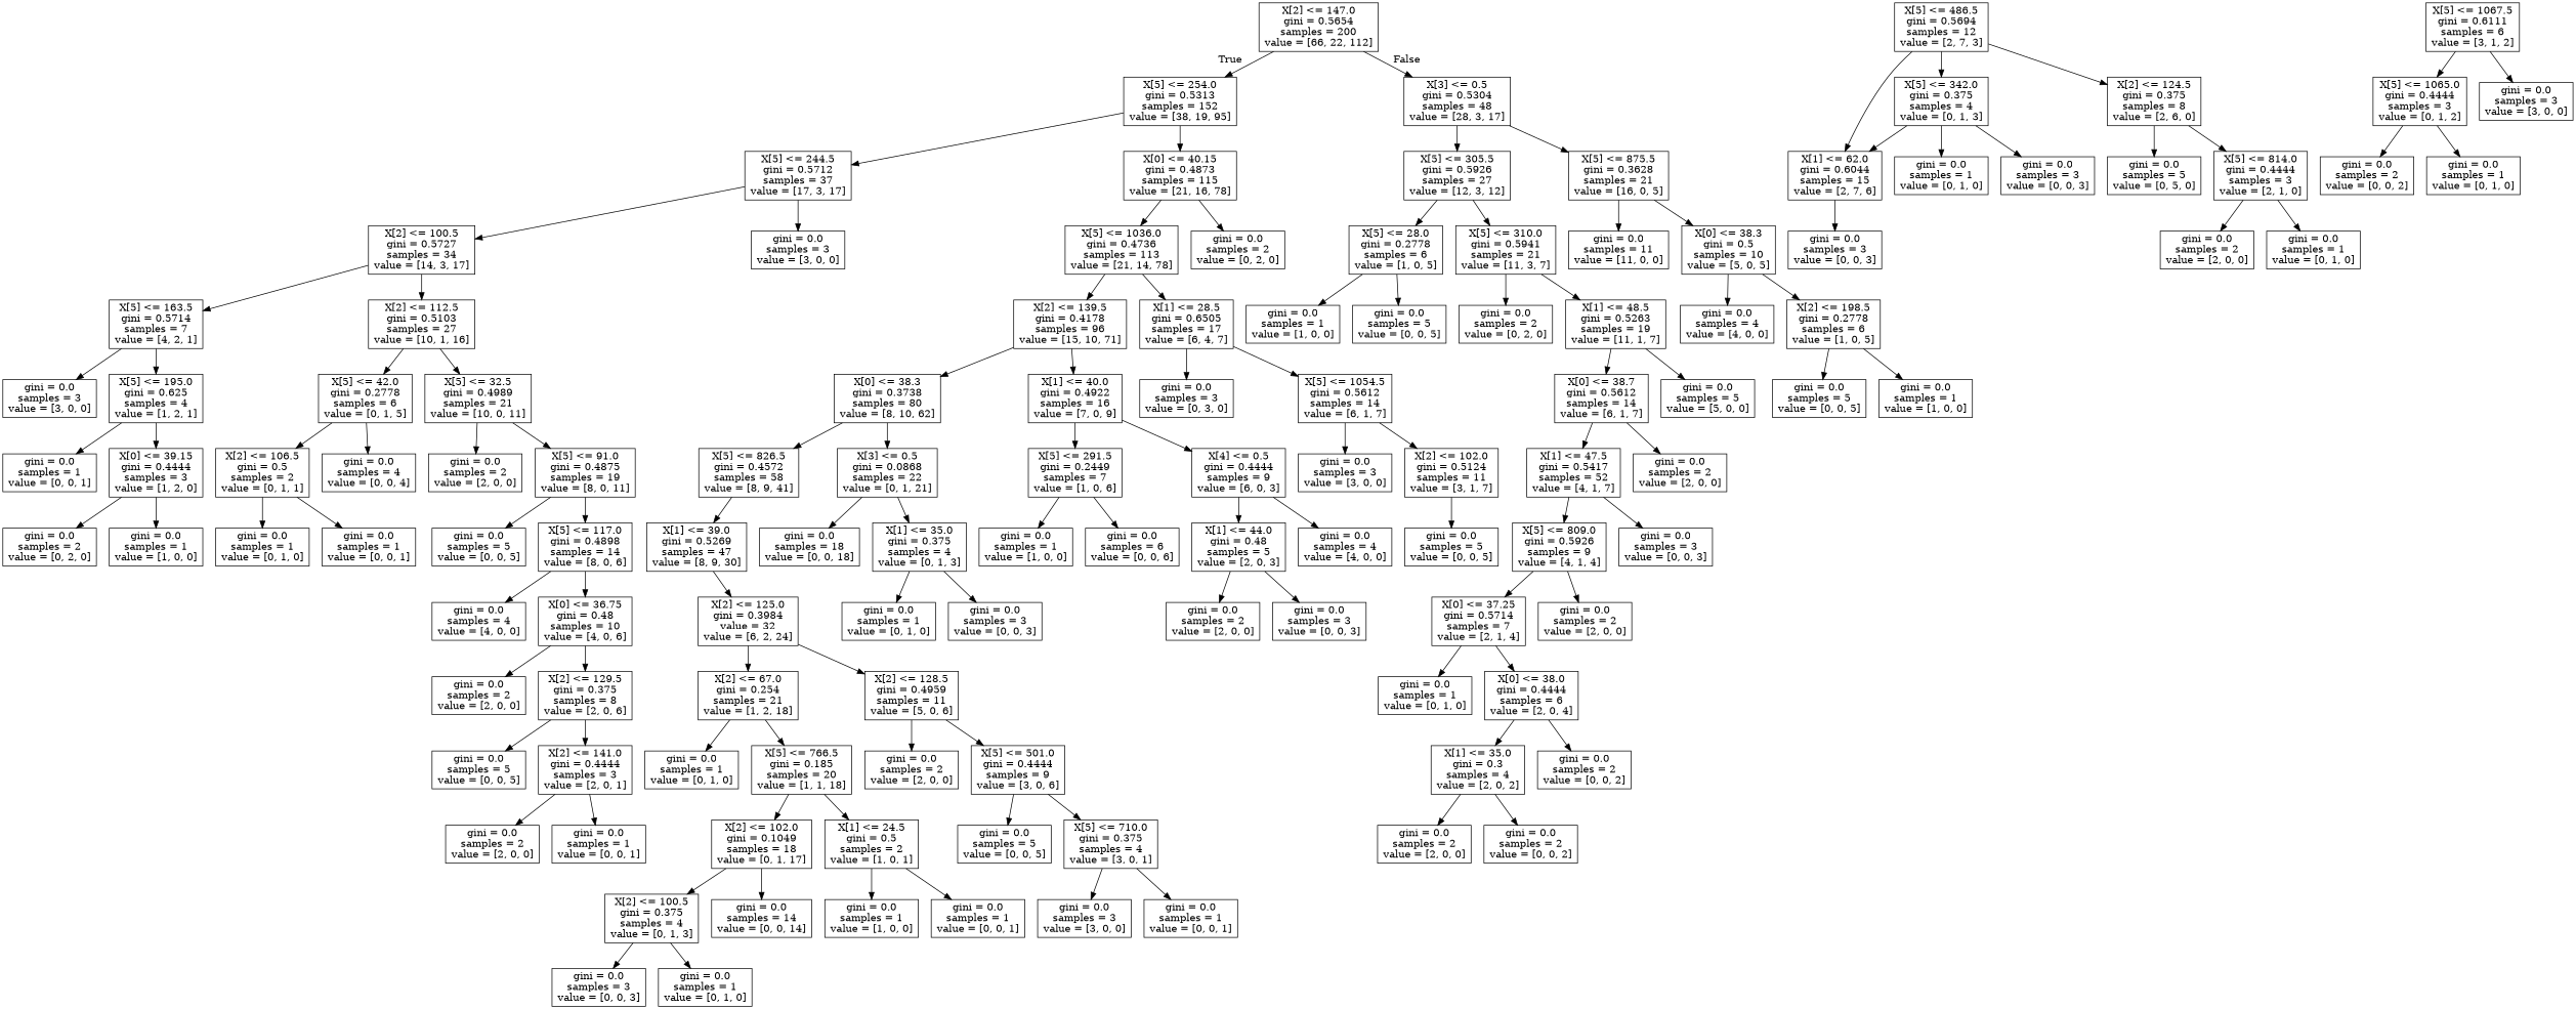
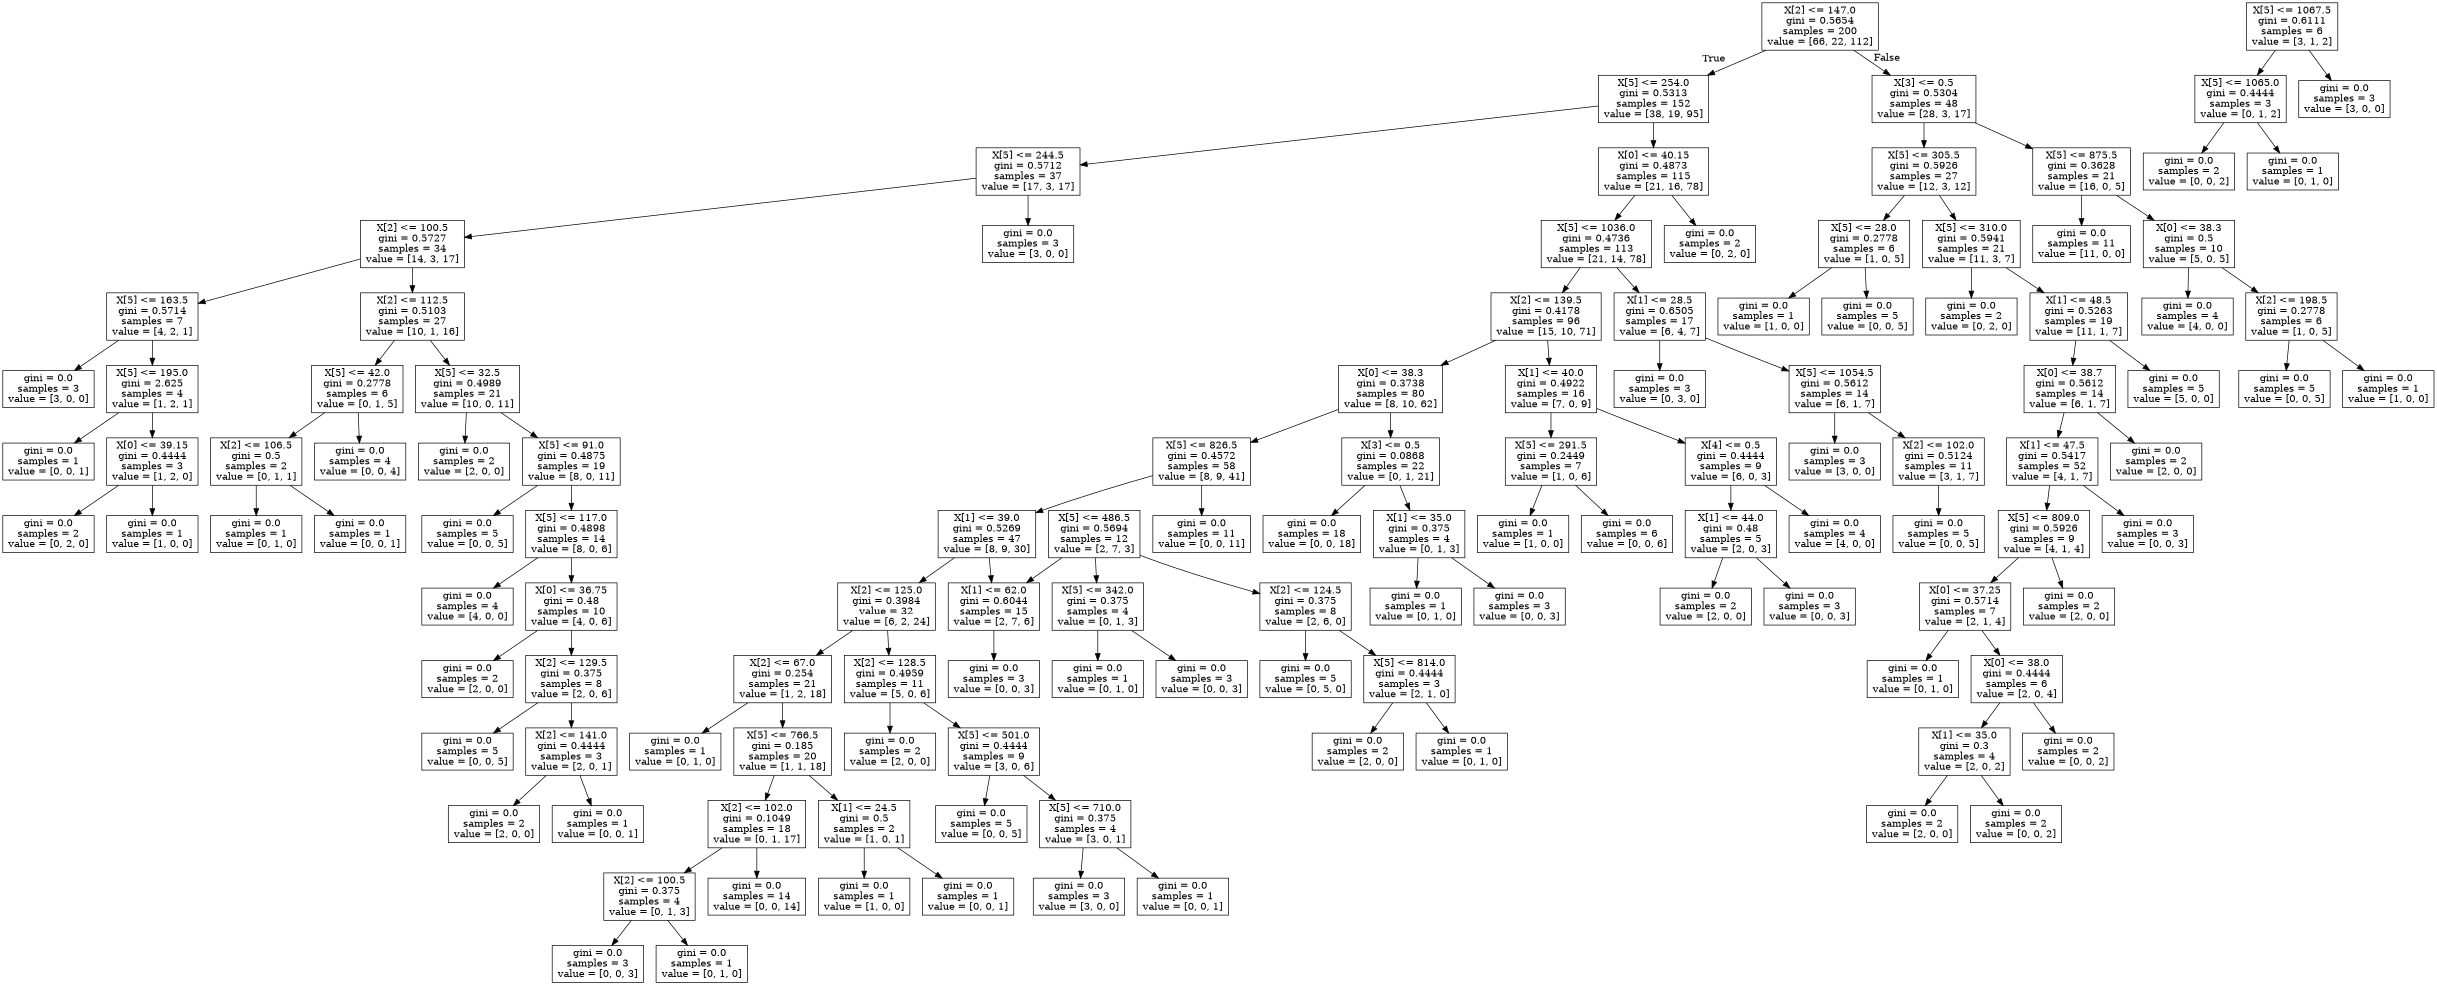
  digraph {
    node [shape=box]
    n1 [label="X[2] <= 147.0\ngini = 0.5654\nsamples = 200\nvalue = [66, 22, 112]"]
    n2 [label="X[5] <= 254.0\ngini = 0.5313\nsamples = 152\nvalue = [38, 19, 95]"]
    n3 [label="X[3] <= 0.5\ngini = 0.5304\nsamples = 48\nvalue = [28, 3, 17]"]
    n4 [label="X[5] <= 244.5\ngini = 0.5712\nsamples = 37\nvalue = [17, 3, 17]"]
    n5 [label="X[0] <= 40.15\ngini = 0.4873\nsamples = 115\nvalue = [21, 16, 78]"]
    n6 [label="X[5] <= 305.5\ngini = 0.5926\nsamples = 27\nvalue = [12, 3, 12]"]
    n7 [label="X[5] <= 875.5\ngini = 0.3628\nsamples = 21\nvalue = [16, 0, 5]"]
    n8 [label="X[2] <= 100.5\ngini = 0.5727\nsamples = 34\nvalue = [14, 3, 17]"]
    n9 [label="gini = 0.0\nsamples = 3\nvalue = [3, 0, 0]"]
    n10 [label="X[5] <= 1036.0\ngini = 0.4736\nsamples = 113\nvalue = [21, 14, 78]"]
    n11 [label="gini = 0.0\nsamples = 2\nvalue = [0, 2, 0]"]
    n12 [label="X[5] <= 163.5\ngini = 0.5714\nsamples = 7\nvalue = [4, 2, 1]"]
    n13 [label="X[2] <= 112.5\ngini = 0.5103\nsamples = 27\nvalue = [10, 1, 16]"]
    n14 [label="gini = 0.0\nsamples = 3\nvalue = [3, 0, 0]"]
-   n15 [label="X[5] <= 195.0\ngini = 0.625\nsamples = 4\nvalue = [1, 2, 1]"]
+   n15 [label="X[5] <= 195.0\ngini = 2.625\nsamples = 4\nvalue = [1, 2, 1]"]
    n16 [label="X[5] <= 42.0\ngini = 0.2778\nsamples = 6\nvalue = [0, 1, 5]"]
    n17 [label="X[5] <= 32.5\ngini = 0.4989\nsamples = 21\nvalue = [10, 0, 11]"]
    n18 [label="gini = 0.0\nsamples = 1\nvalue = [0, 0, 1]"]
    n19 [label="X[0] <= 39.15\ngini = 0.4444\nsamples = 3\nvalue = [1, 2, 0]"]
    n20 [label="gini = 0.0\nsamples = 2\nvalue = [0, 2, 0]"]
    n21 [label="gini = 0.0\nsamples = 1\nvalue = [1, 0, 0]"]
    n22 [label="X[2] <= 106.5\ngini = 0.5\nsamples = 2\nvalue = [0, 1, 1]"]
    n23 [label="gini = 0.0\nsamples = 4\nvalue = [0, 0, 4]"]
    n24 [label="gini = 0.0\nsamples = 2\nvalue = [2, 0, 0]"]
    n25 [label="X[5] <= 91.0\ngini = 0.4875\nsamples = 19\nvalue = [8, 0, 11]"]
    n26 [label="gini = 0.0\nsamples = 1\nvalue = [0, 1, 0]"]
    n27 [label="gini = 0.0\nsamples = 1\nvalue = [0, 0, 1]"]
    n28 [label="gini = 0.0\nsamples = 5\nvalue = [0, 0, 5]"]
    n29 [label="X[5] <= 117.0\ngini = 0.4898\nsamples = 14\nvalue = [8, 0, 6]"]
    n30 [label="gini = 0.0\nsamples = 4\nvalue = [4, 0, 0]"]
    n31 [label="X[0] <= 36.75\ngini = 0.48\nsamples = 10\nvalue = [4, 0, 6]"]
    n32 [label="gini = 0.0\nsamples = 2\nvalue = [2, 0, 0]"]
    n33 [label="X[2] <= 129.5\ngini = 0.375\nsamples = 8\nvalue = [2, 0, 6]"]
    n34 [label="gini = 0.0\nsamples = 5\nvalue = [0, 0, 5]"]
    n35 [label="X[2] <= 141.0\ngini = 0.4444\nsamples = 3\nvalue = [2, 0, 1]"]
    n36 [label="gini = 0.0\nsamples = 2\nvalue = [2, 0, 0]"]
    n37 [label="gini = 0.0\nsamples = 1\nvalue = [0, 0, 1]"]
    n38 [label="X[2] <= 139.5\ngini = 0.4178\nsamples = 96\nvalue = [15, 10, 71]"]
    n39 [label="X[1] <= 28.5\ngini = 0.6505\nsamples = 17\nvalue = [6, 4, 7]"]
    n40 [label="X[0] <= 38.3\ngini = 0.3738\nsamples = 80\nvalue = [8, 10, 62]"]
    n41 [label="X[1] <= 40.0\ngini = 0.4922\nsamples = 16\nvalue = [7, 0, 9]"]
    n42 [label="gini = 0.0\nsamples = 3\nvalue = [0, 3, 0]"]
    n43 [label="X[5] <= 1054.5\ngini = 0.5612\nsamples = 14\nvalue = [6, 1, 7]"]
    n44 [label="X[5] <= 826.5\ngini = 0.4572\nsamples = 58\nvalue = [8, 9, 41]"]
    n45 [label="X[3] <= 0.5\ngini = 0.0868\nsamples = 22\nvalue = [0, 1, 21]"]
    n46 [label="X[5] <= 291.5\ngini = 0.2449\nsamples = 7\nvalue = [1, 0, 6]"]
    n47 [label="X[4] <= 0.5\ngini = 0.4444\nsamples = 9\nvalue = [6, 0, 3]"]
    n48 [label="X[1] <= 39.0\ngini = 0.5269\nsamples = 47\nvalue = [8, 9, 30]"]
+   n49 [label="gini = 0.0\nsamples = 11\nvalue = [0, 0, 11]"]
    n50 [label="gini = 0.0\nsamples = 18\nvalue = [0, 0, 18]"]
    n51 [label="X[1] <= 35.0\ngini = 0.375\nsamples = 4\nvalue = [0, 1, 3]"]
    n52 [label="X[2] <= 125.0\ngini = 0.3984\nvalue = 32\nvalue = [6, 2, 24]"]
    n53 [label="X[1] <= 62.0\ngini = 0.6044\nsamples = 15\nvalue = [2, 7, 6]"]
    n54 [label="X[2] <= 67.0\ngini = 0.254\nsamples = 21\nvalue = [1, 2, 18]"]
    n55 [label="X[2] <= 128.5\ngini = 0.4959\nsamples = 11\nvalue = [5, 0, 6]"]
    n56 [label="gini = 0.0\nsamples = 3\nvalue = [0, 0, 3]"]
    n57 [label="gini = 0.0\nsamples = 1\nvalue = [0, 1, 0]"]
    n58 [label="X[5] <= 766.5\ngini = 0.185\nsamples = 20\nvalue = [1, 1, 18]"]
    n59 [label="gini = 0.0\nsamples = 2\nvalue = [2, 0, 0]"]
    n60 [label="X[5] <= 501.0\ngini = 0.4444\nsamples = 9\nvalue = [3, 0, 6]"]
    n61 [label="X[2] <= 102.0\ngini = 0.1049\nsamples = 18\nvalue = [0, 1, 17]"]
    n62 [label="X[1] <= 24.5\ngini = 0.5\nsamples = 2\nvalue = [1, 0, 1]"]
    n63 [label="X[2] <= 100.5\ngini = 0.375\nsamples = 4\nvalue = [0, 1, 3]"]
    n64 [label="gini = 0.0\nsamples = 14\nvalue = [0, 0, 14]"]
    n65 [label="gini = 0.0\nsamples = 1\nvalue = [1, 0, 0]"]
    n66 [label="gini = 0.0\nsamples = 1\nvalue = [0, 0, 1]"]
    n67 [label="gini = 0.0\nsamples = 3\nvalue = [0, 0, 3]"]
    n68 [label="gini = 0.0\nsamples = 1\nvalue = [0, 1, 0]"]
    n69 [label="gini = 0.0\nsamples = 5\nvalue = [0, 0, 5]"]
    n70 [label="X[5] <= 710.0\ngini = 0.375\nsamples = 4\nvalue = [3, 0, 1]"]
    n71 [label="gini = 0.0\nsamples = 3\nvalue = [3, 0, 0]"]
    n72 [label="gini = 0.0\nsamples = 1\nvalue = [0, 0, 1]"]
    n73 [label="X[5] <= 486.5\ngini = 0.5694\nsamples = 12\nvalue = [2, 7, 3]"]
    n74 [label="X[5] <= 342.0\ngini = 0.375\nsamples = 4\nvalue = [0, 1, 3]"]
    n75 [label="X[2] <= 124.5\ngini = 0.375\nsamples = 8\nvalue = [2, 6, 0]"]
    n76 [label="gini = 0.0\nsamples = 1\nvalue = [0, 1, 0]"]
    n77 [label="gini = 0.0\nsamples = 3\nvalue = [0, 0, 3]"]
    n78 [label="gini = 0.0\nsamples = 5\nvalue = [0, 5, 0]"]
    n79 [label="X[5] <= 814.0\ngini = 0.4444\nsamples = 3\nvalue = [2, 1, 0]"]
    n80 [label="gini = 0.0\nsamples = 2\nvalue = [2, 0, 0]"]
    n81 [label="gini = 0.0\nsamples = 1\nvalue = [0, 1, 0]"]
    n82 [label="gini = 0.0\nsamples = 1\nvalue = [0, 1, 0]"]
    n83 [label="gini = 0.0\nsamples = 3\nvalue = [0, 0, 3]"]
    n84 [label="gini = 0.0\nsamples = 1\nvalue = [1, 0, 0]"]
    n85 [label="gini = 0.0\nsamples = 6\nvalue = [0, 0, 6]"]
    n86 [label="X[1] <= 44.0\ngini = 0.48\nsamples = 5\nvalue = [2, 0, 3]"]
    n87 [label="gini = 0.0\nsamples = 4\nvalue = [4, 0, 0]"]
    n88 [label="gini = 0.0\nsamples = 2\nvalue = [2, 0, 0]"]
    n89 [label="gini = 0.0\nsamples = 3\nvalue = [0, 0, 3]"]
    n90 [label="gini = 0.0\nsamples = 3\nvalue = [3, 0, 0]"]
    n91 [label="X[2] <= 102.0\ngini = 0.5124\nsamples = 11\nvalue = [3, 1, 7]"]
    n92 [label="gini = 0.0\nsamples = 5\nvalue = [0, 0, 5]"]
    n93 [label="X[5] <= 1067.5\ngini = 0.6111\nsamples = 6\nvalue = [3, 1, 2]"]
    n94 [label="X[5] <= 1065.0\ngini = 0.4444\nsamples = 3\nvalue = [0, 1, 2]"]
    n95 [label="gini = 0.0\nsamples = 3\nvalue = [3, 0, 0]"]
    n96 [label="gini = 0.0\nsamples = 2\nvalue = [0, 0, 2]"]
    n97 [label="gini = 0.0\nsamples = 1\nvalue = [0, 1, 0]"]
    n98 [label="X[5] <= 28.0\ngini = 0.2778\nsamples = 6\nvalue = [1, 0, 5]"]
    n99 [label="X[5] <= 310.0\ngini = 0.5941\nsamples = 21\nvalue = [11, 3, 7]"]
    n100 [label="gini = 0.0\nsamples = 11\nvalue = [11, 0, 0]"]
    n101 [label="X[0] <= 38.3\ngini = 0.5\nsamples = 10\nvalue = [5, 0, 5]"]
    n102 [label="gini = 0.0\nsamples = 1\nvalue = [1, 0, 0]"]
    n103 [label="gini = 0.0\nsamples = 5\nvalue = [0, 0, 5]"]
    n104 [label="gini = 0.0\nsamples = 2\nvalue = [0, 2, 0]"]
    n105 [label="X[1] <= 48.5\ngini = 0.5263\nsamples = 19\nvalue = [11, 1, 7]"]
    n106 [label="X[0] <= 38.7\ngini = 0.5612\nsamples = 14\nvalue = [6, 1, 7]"]
    n107 [label="gini = 0.0\nsamples = 5\nvalue = [5, 0, 0]"]
    n108 [label="X[1] <= 47.5\ngini = 0.5417\nsamples = 52\nvalue = [4, 1, 7]"]
    n109 [label="gini = 0.0\nsamples = 2\nvalue = [2, 0, 0]"]
    n110 [label="X[5] <= 809.0\ngini = 0.5926\nsamples = 9\nvalue = [4, 1, 4]"]
    n111 [label="gini = 0.0\nsamples = 3\nvalue = [0, 0, 3]"]
    n112 [label="X[0] <= 37.25\ngini = 0.5714\nsamples = 7\nvalue = [2, 1, 4]"]
    n113 [label="gini = 0.0\nsamples = 2\nvalue = [2, 0, 0]"]
    n114 [label="gini = 0.0\nsamples = 1\nvalue = [0, 1, 0]"]
    n115 [label="X[0] <= 38.0\ngini = 0.4444\nsamples = 6\nvalue = [2, 0, 4]"]
    n116 [label="X[1] <= 35.0\ngini = 0.3\nsamples = 4\nvalue = [2, 0, 2]"]
    n117 [label="gini = 0.0\nsamples = 2\nvalue = [0, 0, 2]"]
    n118 [label="gini = 0.0\nsamples = 2\nvalue = [2, 0, 0]"]
    n119 [label="gini = 0.0\nsamples = 2\nvalue = [0, 0, 2]"]
    n120 [label="gini = 0.0\nsamples = 4\nvalue = [4, 0, 0]"]
    n121 [label="X[2] <= 198.5\ngini = 0.2778\nsamples = 6\nvalue = [1, 0, 5]"]
    n122 [label="gini = 0.0\nsamples = 5\nvalue = [0, 0, 5]"]
    n123 [label="gini = 0.0\nsamples = 1\nvalue = [1, 0, 0]"]
    n1 -> n2 [headlabel=True labelangle=45 labeldistance=2.5]
    n1 -> n3 [headlabel=False labelangle=-45 labeldistance=2.5]
    n2 -> n4
    n2 -> n5
    n3 -> n6
    n3 -> n7
    n4 -> n8
    n4 -> n9
    n5 -> n10
    n5 -> n11
    n6 -> n98
    n6 -> n99
    n7 -> n100
    n7 -> n101
    n8 -> n12
    n8 -> n13
    n10 -> n38
    n10 -> n39
    n12 -> n14
    n12 -> n15
    n13 -> n16
    n13 -> n17
    n15 -> n18
    n15 -> n19
    n16 -> n22
    n16 -> n23
    n17 -> n24
    n17 -> n25
    n19 -> n20
    n19 -> n21
    n22 -> n26
    n22 -> n27
    n25 -> n28
    n25 -> n29
    n29 -> n30
    n29 -> n31
    n31 -> n32
    n31 -> n33
    n33 -> n34
    n33 -> n35
    n35 -> n36
    n35 -> n37
    n38 -> n40
    n38 -> n41
    n39 -> n42
    n39 -> n43
    n40 -> n44
    n40 -> n45
    n41 -> n46
    n41 -> n47
    n43 -> n90
    n43 -> n91
    n44 -> n48
+   n44 -> n49
    n45 -> n50
    n45 -> n51
    n46 -> n84
    n46 -> n85
    n47 -> n86
    n47 -> n87
    n48 -> n52
-   n74 -> n53
+   n48 -> n53
    n51 -> n82
    n51 -> n83
    n52 -> n54
    n52 -> n55
    n53 -> n56
    n54 -> n57
    n54 -> n58
    n55 -> n59
    n55 -> n60
    n58 -> n61
    n58 -> n62
    n60 -> n69
    n60 -> n70
    n61 -> n63
    n61 -> n64
    n62 -> n65
    n62 -> n66
    n63 -> n67
    n63 -> n68
    n70 -> n71
    n70 -> n72
    n73 -> n53
    n73 -> n74
    n73 -> n75
    n74 -> n76
    n74 -> n77
    n75 -> n78
    n75 -> n79
    n79 -> n80
    n79 -> n81
    n86 -> n88
    n86 -> n89
    n91 -> n92
    n93 -> n94
    n93 -> n95
    n94 -> n96
    n94 -> n97
    n98 -> n102
    n98 -> n103
    n99 -> n104
    n99 -> n105
    n101 -> n120
    n101 -> n121
    n105 -> n106
    n105 -> n107
    n106 -> n108
    n106 -> n109
    n108 -> n110
    n108 -> n111
    n110 -> n112
    n110 -> n113
    n112 -> n114
    n112 -> n115
    n115 -> n116
    n115 -> n117
    n116 -> n118
    n116 -> n119
    n121 -> n122
    n121 -> n123
  }
